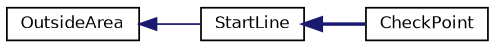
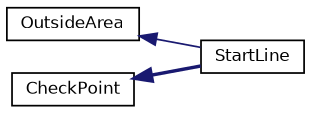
  digraph {
    rankdir=LR
    node [color=black fillcolor=white fontname=Helvetica fontsize=10 shape=record style=filled]
    edge [color=midnightblue dir=back fontname=Helvetica fontsize=10 labelfontname=Helvetica labelfontsize=10]
    n1 [height=0.2 label=OutsideArea width=0.4]
    n2 [height=0.2 label=StartLine width=0.4]
    n3 [height=0.2 label=CheckPoint width=0.4]
    n1 -> n2 [style=solid]
-   n2 -> n3 [style=bold]
+   n3 -> n2 [style=bold]
  }
